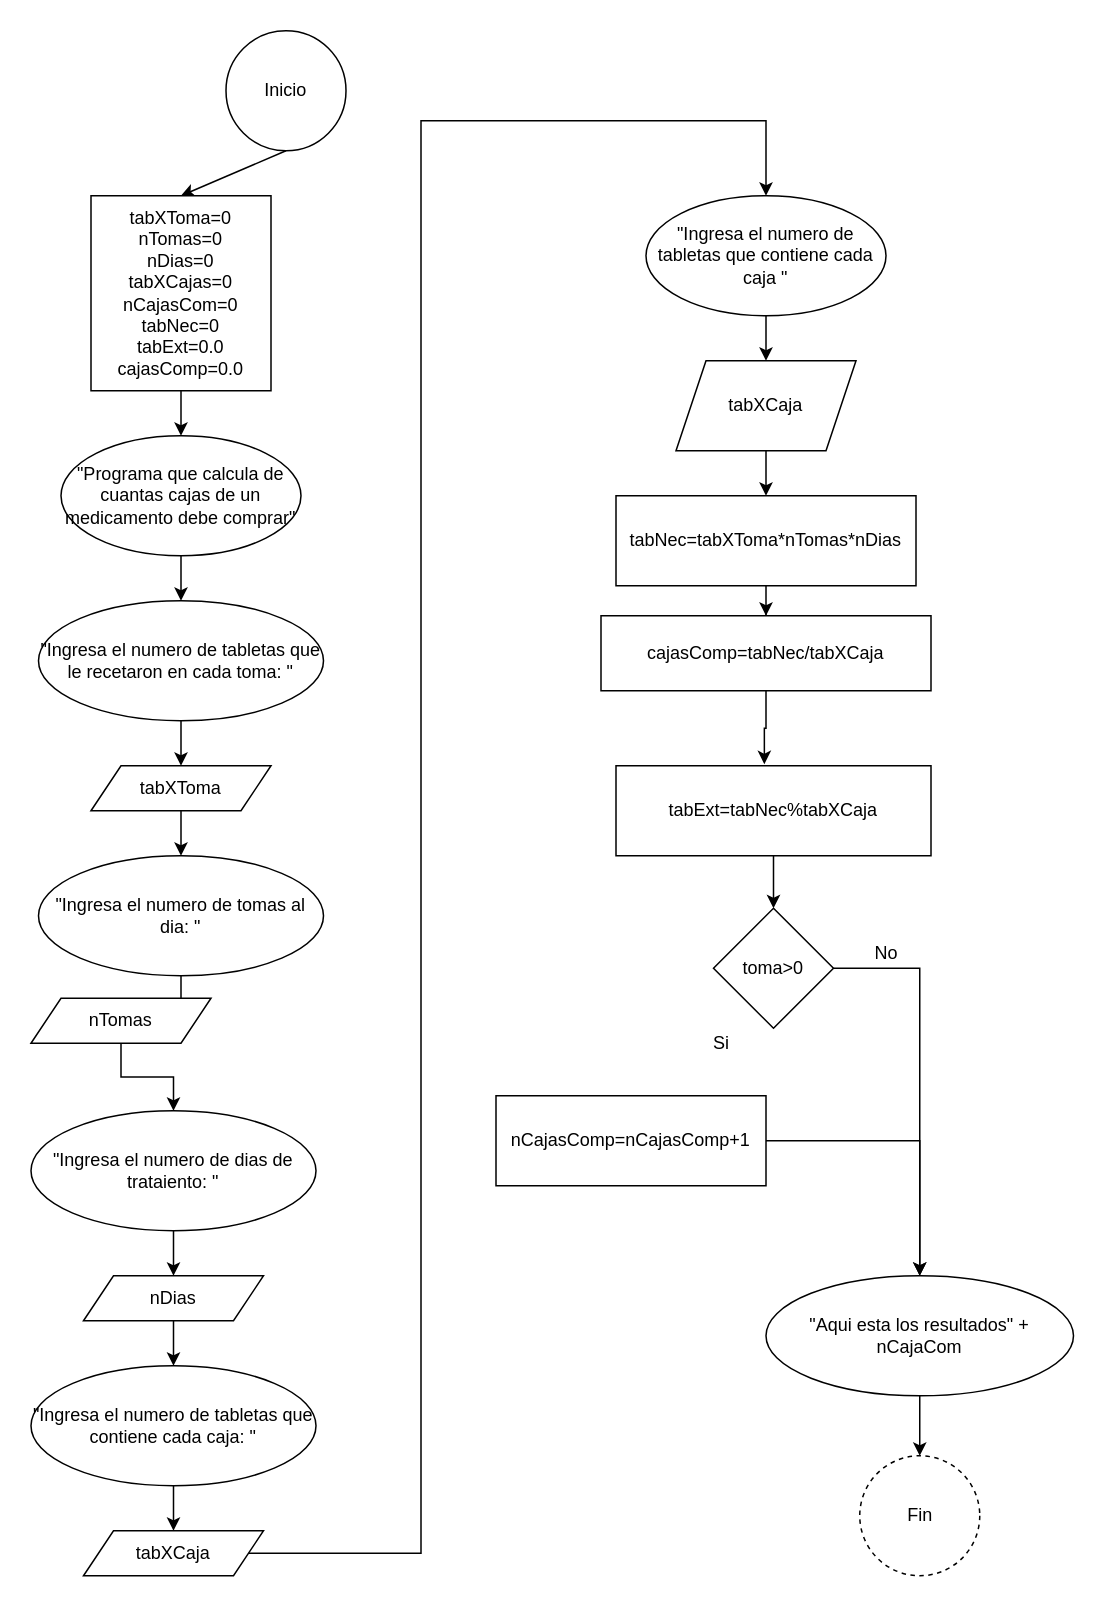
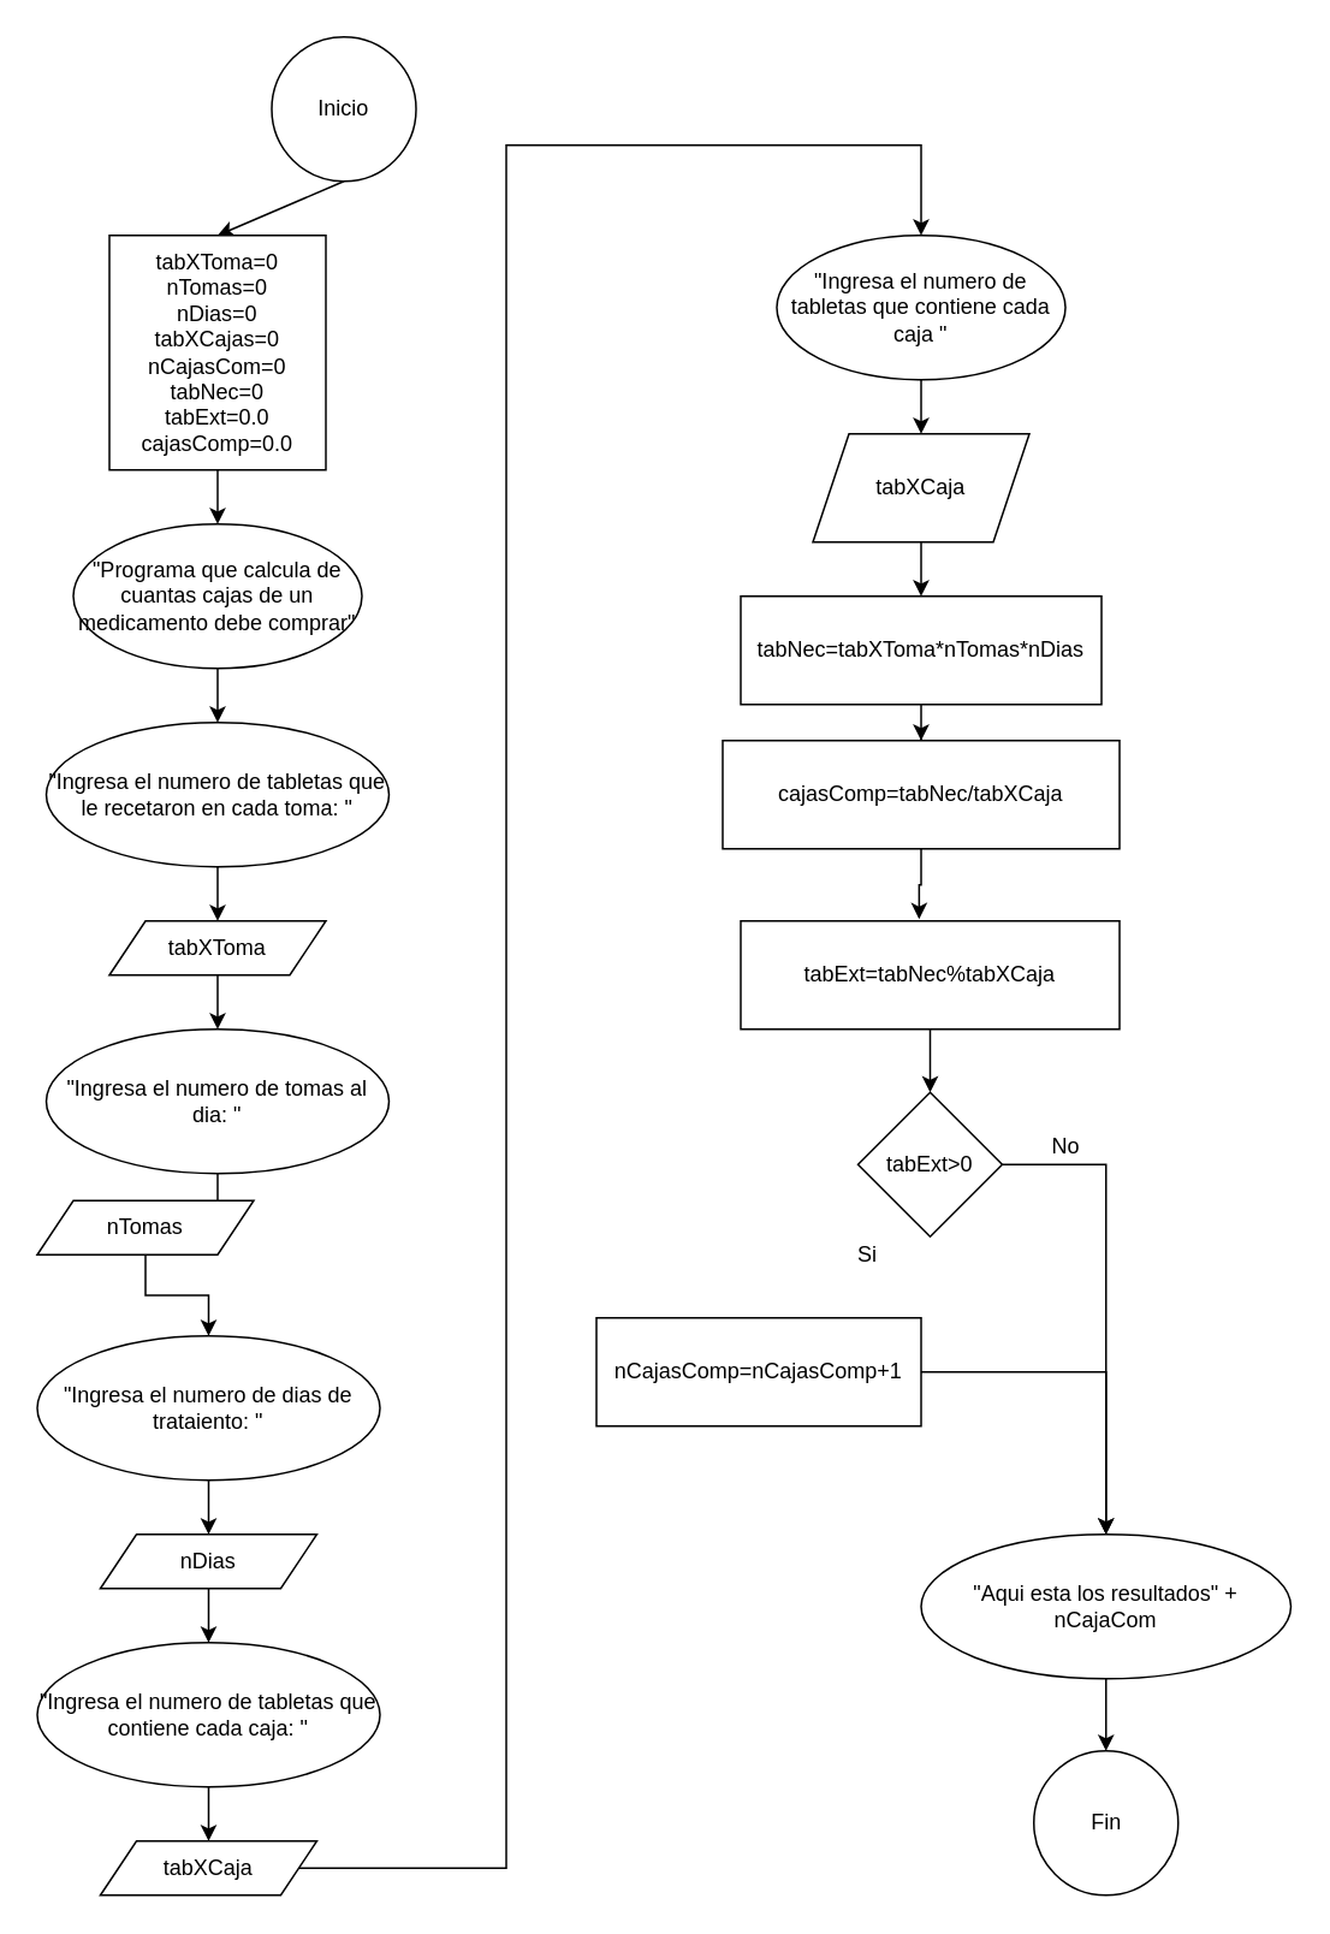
  <mxCell id="0" />
  <mxCell id="1" parent="0" />
  <mxCell id="2" value="Inicio" style="ellipse;whiteSpace=wrap;html=1;aspect=fixed;" vertex="1" parent="1"><mxGeometry x="150" y="20" width="80" height="80" as="geometry" /></mxCell>
  <mxCell id="3" value="" style="endArrow=classic;html=1;exitX=0.5;exitY=1;exitDx=0;exitDy=0;entryX=0.5;entryY=0;entryDx=0;entryDy=0;" edge="1" parent="1" source="2" target="4"><mxGeometry width="50" height="50" relative="1" as="geometry"><mxPoint x="300" y="250" as="sourcePoint" /><mxPoint x="120" y="130" as="targetPoint" /></mxGeometry></mxCell>
  <mxCell id="4" value="tabXToma=0&lt;br&gt;nTomas=0&lt;br&gt;nDias=0&lt;br&gt;tabXCajas=0&lt;br&gt;nCajasCom=0&lt;br&gt;tabNec=0&lt;br&gt;tabExt=0.0&lt;br&gt;cajasComp=0.0" style="rounded=0;whiteSpace=wrap;html=1;" vertex="1" parent="1"><mxGeometry x="60" y="130" width="120" height="130" as="geometry" /></mxCell>
  <mxCell id="5" value="" style="endArrow=classic;html=1;exitX=0.5;exitY=1;exitDx=0;exitDy=0;" edge="1" parent="1" source="4" target="7"><mxGeometry width="50" height="50" relative="1" as="geometry"><mxPoint x="300" y="230" as="sourcePoint" /><mxPoint x="350" y="180" as="targetPoint" /></mxGeometry></mxCell>
  <mxCell id="6" style="edgeStyle=orthogonalEdgeStyle;rounded=0;orthogonalLoop=1;jettySize=auto;html=1;entryX=0.5;entryY=0;entryDx=0;entryDy=0;" edge="1" parent="1" source="7" target="9"><mxGeometry relative="1" as="geometry"><mxPoint x="120" y="400" as="targetPoint" /></mxGeometry></mxCell>
  <mxCell id="7" value="&quot;Programa que calcula de cuantas cajas de un medicamento debe comprar&quot;" style="ellipse;whiteSpace=wrap;html=1;" vertex="1" parent="1"><mxGeometry x="40" y="290" width="160" height="80" as="geometry" /></mxCell>
  <mxCell id="8" style="edgeStyle=orthogonalEdgeStyle;rounded=0;orthogonalLoop=1;jettySize=auto;html=1;" edge="1" parent="1" source="9" target="11"><mxGeometry relative="1" as="geometry" /></mxCell>
  <mxCell id="9" value="&quot;Ingresa el numero de tabletas que le recetaron en cada toma: &quot;" style="ellipse;whiteSpace=wrap;html=1;" vertex="1" parent="1"><mxGeometry x="25" y="400" width="190" height="80" as="geometry" /></mxCell>
  <mxCell id="10" style="edgeStyle=orthogonalEdgeStyle;rounded=0;orthogonalLoop=1;jettySize=auto;html=1;entryX=0.5;entryY=0;entryDx=0;entryDy=0;" edge="1" parent="1" source="11" target="13"><mxGeometry relative="1" as="geometry" /></mxCell>
  <mxCell id="11" value="tabXToma" style="shape=parallelogram;perimeter=parallelogramPerimeter;whiteSpace=wrap;html=1;fixedSize=1;" vertex="1" parent="1"><mxGeometry x="60" y="510" width="120" height="30" as="geometry" /></mxCell>
  <mxCell id="12" style="edgeStyle=orthogonalEdgeStyle;rounded=0;orthogonalLoop=1;jettySize=auto;html=1;" edge="1" parent="1" source="13" target="15"><mxGeometry relative="1" as="geometry" /></mxCell>
  <mxCell id="13" value="&quot;Ingresa el numero de tomas al dia: &quot;" style="ellipse;whiteSpace=wrap;html=1;" vertex="1" parent="1"><mxGeometry x="25" y="570" width="190" height="80" as="geometry" /></mxCell>
  <mxCell id="14" style="edgeStyle=orthogonalEdgeStyle;rounded=0;orthogonalLoop=1;jettySize=auto;html=1;exitX=0.5;exitY=1;exitDx=0;exitDy=0;entryX=0.5;entryY=0;entryDx=0;entryDy=0;" edge="1" parent="1" source="15" target="26"><mxGeometry relative="1" as="geometry" /></mxCell>
  <mxCell id="15" value="nTomas" style="shape=parallelogram;perimeter=parallelogramPerimeter;whiteSpace=wrap;html=1;fixedSize=1;" vertex="1" parent="1"><mxGeometry x="20" y="665" width="120" height="30" as="geometry" /></mxCell>
  <mxCell id="16" style="edgeStyle=orthogonalEdgeStyle;rounded=0;orthogonalLoop=1;jettySize=auto;html=1;exitX=1;exitY=0.5;exitDx=0;exitDy=0;entryX=0.5;entryY=0;entryDx=0;entryDy=0;" edge="1" parent="1" source="17" target="42"><mxGeometry relative="1" as="geometry" /></mxCell>
- <mxCell id="17" value="toma&amp;gt;0" style="rhombus;whiteSpace=wrap;html=1;" vertex="1" parent="1"><mxGeometry x="475" y="605" width="80" height="80" as="geometry" /></mxCell>
+ <mxCell id="17" value="tabExt&amp;gt;0" style="rhombus;whiteSpace=wrap;html=1;" vertex="1" parent="1"><mxGeometry x="475" y="605" width="80" height="80" as="geometry" /></mxCell>
  <mxCell id="18" style="edgeStyle=orthogonalEdgeStyle;rounded=0;orthogonalLoop=1;jettySize=auto;html=1;" edge="1" parent="1" source="19" target="38"><mxGeometry relative="1" as="geometry" /></mxCell>
  <mxCell id="19" value="tabNec=tabXToma*nTomas*nDias" style="rounded=0;whiteSpace=wrap;html=1;" vertex="1" parent="1"><mxGeometry x="410" y="330" width="200" height="60" as="geometry" /></mxCell>
  <mxCell id="20" value="Si" style="text;html=1;align=center;verticalAlign=middle;resizable=0;points=[];autosize=1;" vertex="1" parent="1"><mxGeometry x="465" y="685" width="30" height="20" as="geometry" /></mxCell>
  <mxCell id="21" value="No" style="text;html=1;align=center;verticalAlign=middle;resizable=0;points=[];autosize=1;" vertex="1" parent="1"><mxGeometry x="575" y="625" width="30" height="20" as="geometry" /></mxCell>
  <mxCell id="22" style="edgeStyle=orthogonalEdgeStyle;rounded=0;orthogonalLoop=1;jettySize=auto;html=1;entryX=0.5;entryY=0;entryDx=0;entryDy=0;" edge="1" parent="1" source="23" target="42"><mxGeometry relative="1" as="geometry"><Array as="points"><mxPoint x="613" y="760" /></Array></mxGeometry></mxCell>
  <mxCell id="23" value="nCajasComp=nCajasComp+1" style="whiteSpace=wrap;html=1;" vertex="1" parent="1"><mxGeometry x="330" y="730" width="180" height="60" as="geometry" /></mxCell>
- <mxCell id="24" value="Fin" style="ellipse;whiteSpace=wrap;html=1;aspect=fixed;dashed=1;" vertex="1" parent="1"><mxGeometry x="572.5" y="970" width="80" height="80" as="geometry" /></mxCell>
+ <mxCell id="24" value="Fin" style="ellipse;whiteSpace=wrap;html=1;aspect=fixed;" vertex="1" parent="1"><mxGeometry x="572.5" y="970" width="80" height="80" as="geometry" /></mxCell>
  <mxCell id="25" style="edgeStyle=orthogonalEdgeStyle;rounded=0;orthogonalLoop=1;jettySize=auto;html=1;" edge="1" parent="1" source="26" target="28"><mxGeometry relative="1" as="geometry" /></mxCell>
  <mxCell id="26" value="&quot;Ingresa el numero de dias de trataiento: &quot;" style="ellipse;whiteSpace=wrap;html=1;" vertex="1" parent="1"><mxGeometry x="20" y="740" width="190" height="80" as="geometry" /></mxCell>
  <mxCell id="27" style="edgeStyle=orthogonalEdgeStyle;rounded=0;orthogonalLoop=1;jettySize=auto;html=1;" edge="1" parent="1" source="28" target="30"><mxGeometry relative="1" as="geometry" /></mxCell>
  <mxCell id="28" value="nDias" style="shape=parallelogram;perimeter=parallelogramPerimeter;whiteSpace=wrap;html=1;fixedSize=1;" vertex="1" parent="1"><mxGeometry x="55" y="850" width="120" height="30" as="geometry" /></mxCell>
  <mxCell id="29" style="edgeStyle=orthogonalEdgeStyle;rounded=0;orthogonalLoop=1;jettySize=auto;html=1;" edge="1" parent="1" source="30" target="32"><mxGeometry relative="1" as="geometry" /></mxCell>
  <mxCell id="30" value="&quot;Ingresa el numero de tabletas que contiene cada caja: &quot;" style="ellipse;whiteSpace=wrap;html=1;" vertex="1" parent="1"><mxGeometry x="20" y="910" width="190" height="80" as="geometry" /></mxCell>
  <mxCell id="31" style="edgeStyle=orthogonalEdgeStyle;rounded=0;orthogonalLoop=1;jettySize=auto;html=1;" edge="1" parent="1" source="32"><mxGeometry relative="1" as="geometry"><mxPoint x="510" y="130" as="targetPoint" /><Array as="points"><mxPoint x="280" y="1035" /><mxPoint x="280" y="80" /></Array></mxGeometry></mxCell>
  <mxCell id="32" value="tabXCaja" style="shape=parallelogram;perimeter=parallelogramPerimeter;whiteSpace=wrap;html=1;fixedSize=1;" vertex="1" parent="1"><mxGeometry x="55" y="1020" width="120" height="30" as="geometry" /></mxCell>
  <mxCell id="33" style="edgeStyle=orthogonalEdgeStyle;rounded=0;orthogonalLoop=1;jettySize=auto;html=1;" edge="1" parent="1" source="34" target="36"><mxGeometry relative="1" as="geometry" /></mxCell>
  <mxCell id="34" value="&quot;Ingresa el numero de tabletas que contiene cada caja &quot;" style="ellipse;whiteSpace=wrap;html=1;" vertex="1" parent="1"><mxGeometry x="430" y="130" width="160" height="80" as="geometry" /></mxCell>
  <mxCell id="35" style="edgeStyle=orthogonalEdgeStyle;rounded=0;orthogonalLoop=1;jettySize=auto;html=1;" edge="1" parent="1" source="36" target="19"><mxGeometry relative="1" as="geometry" /></mxCell>
  <mxCell id="36" value="tabXCaja" style="shape=parallelogram;perimeter=parallelogramPerimeter;whiteSpace=wrap;html=1;fixedSize=1;" vertex="1" parent="1"><mxGeometry x="450" y="240" width="120" height="60" as="geometry" /></mxCell>
  <mxCell id="37" style="edgeStyle=orthogonalEdgeStyle;rounded=0;orthogonalLoop=1;jettySize=auto;html=1;entryX=0.471;entryY=-0.017;entryDx=0;entryDy=0;entryPerimeter=0;" edge="1" parent="1" source="38" target="40"><mxGeometry relative="1" as="geometry" /></mxCell>
- <mxCell id="38" value="cajasComp=tabNec/tabXCaja" style="rounded=0;whiteSpace=wrap;html=1;" vertex="1" parent="1"><mxGeometry x="400" y="410" width="220" height="50" as="geometry" /></mxCell>
+ <mxCell id="38" value="cajasComp=tabNec/tabXCaja" style="rounded=0;whiteSpace=wrap;html=1;" vertex="1" parent="1"><mxGeometry x="400" y="410" width="220" height="60" as="geometry" /></mxCell>
  <mxCell id="39" style="edgeStyle=orthogonalEdgeStyle;rounded=0;orthogonalLoop=1;jettySize=auto;html=1;" edge="1" parent="1" source="40" target="17"><mxGeometry relative="1" as="geometry" /></mxCell>
  <mxCell id="40" value="tabExt=tabNec%tabXCaja" style="rounded=0;whiteSpace=wrap;html=1;" vertex="1" parent="1"><mxGeometry x="410" y="510" width="210" height="60" as="geometry" /></mxCell>
  <mxCell id="41" style="edgeStyle=orthogonalEdgeStyle;rounded=0;orthogonalLoop=1;jettySize=auto;html=1;" edge="1" parent="1" source="42" target="24"><mxGeometry relative="1" as="geometry" /></mxCell>
  <mxCell id="42" value="&quot;Aqui esta los resultados&quot; + nCajaCom" style="ellipse;whiteSpace=wrap;html=1;" vertex="1" parent="1"><mxGeometry x="510" y="850" width="205" height="80" as="geometry" /></mxCell>
